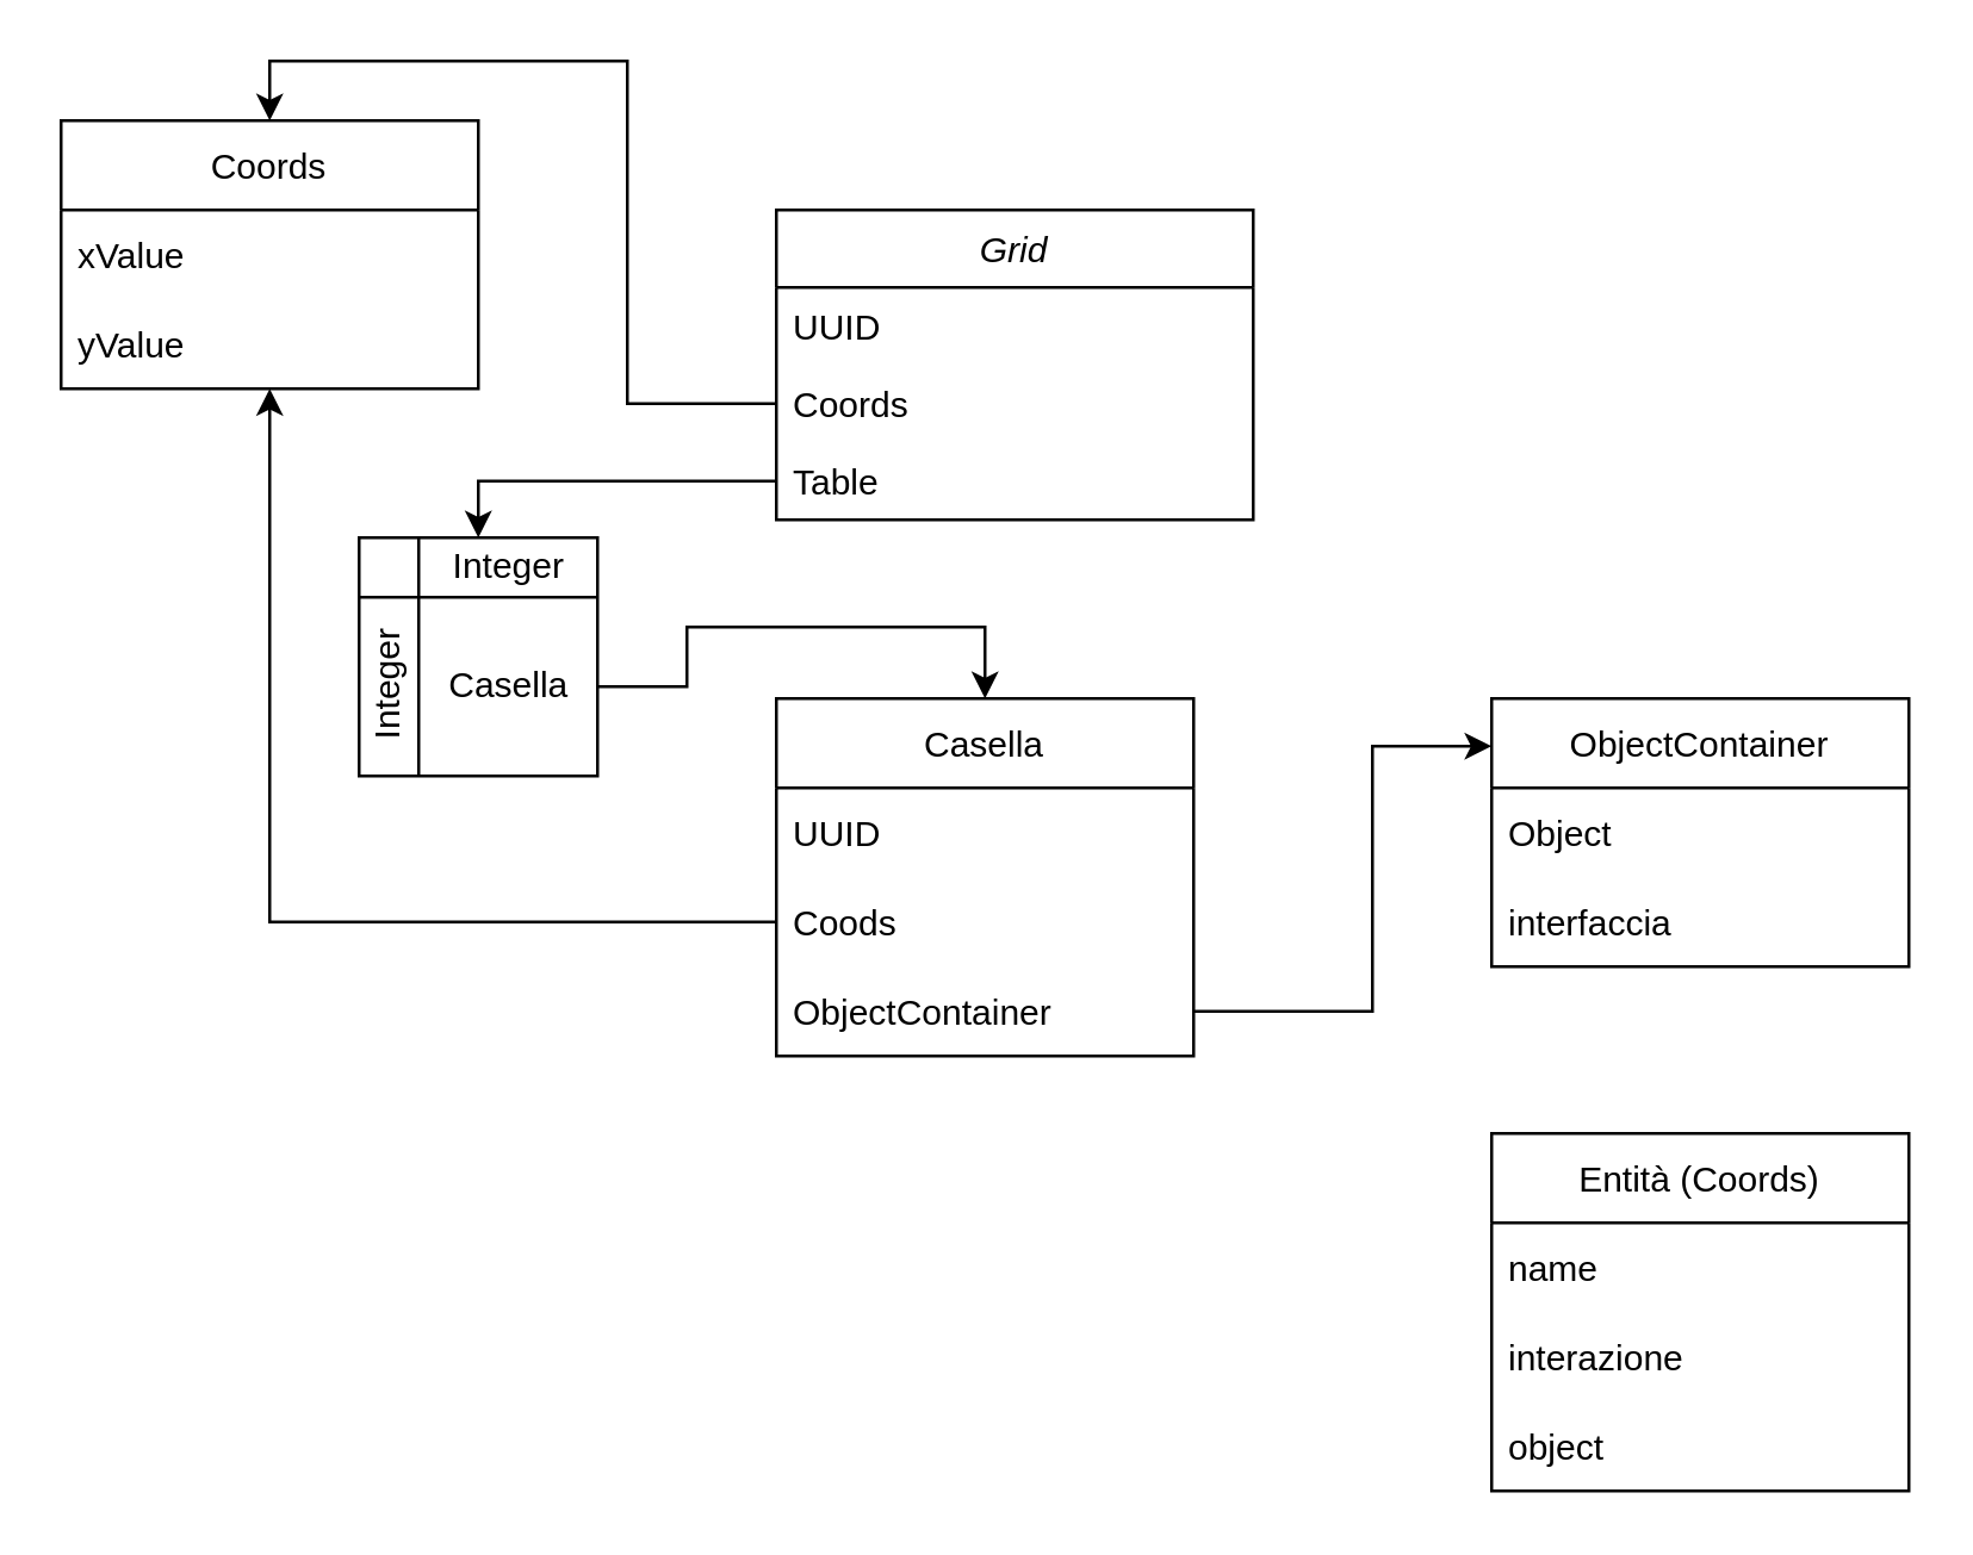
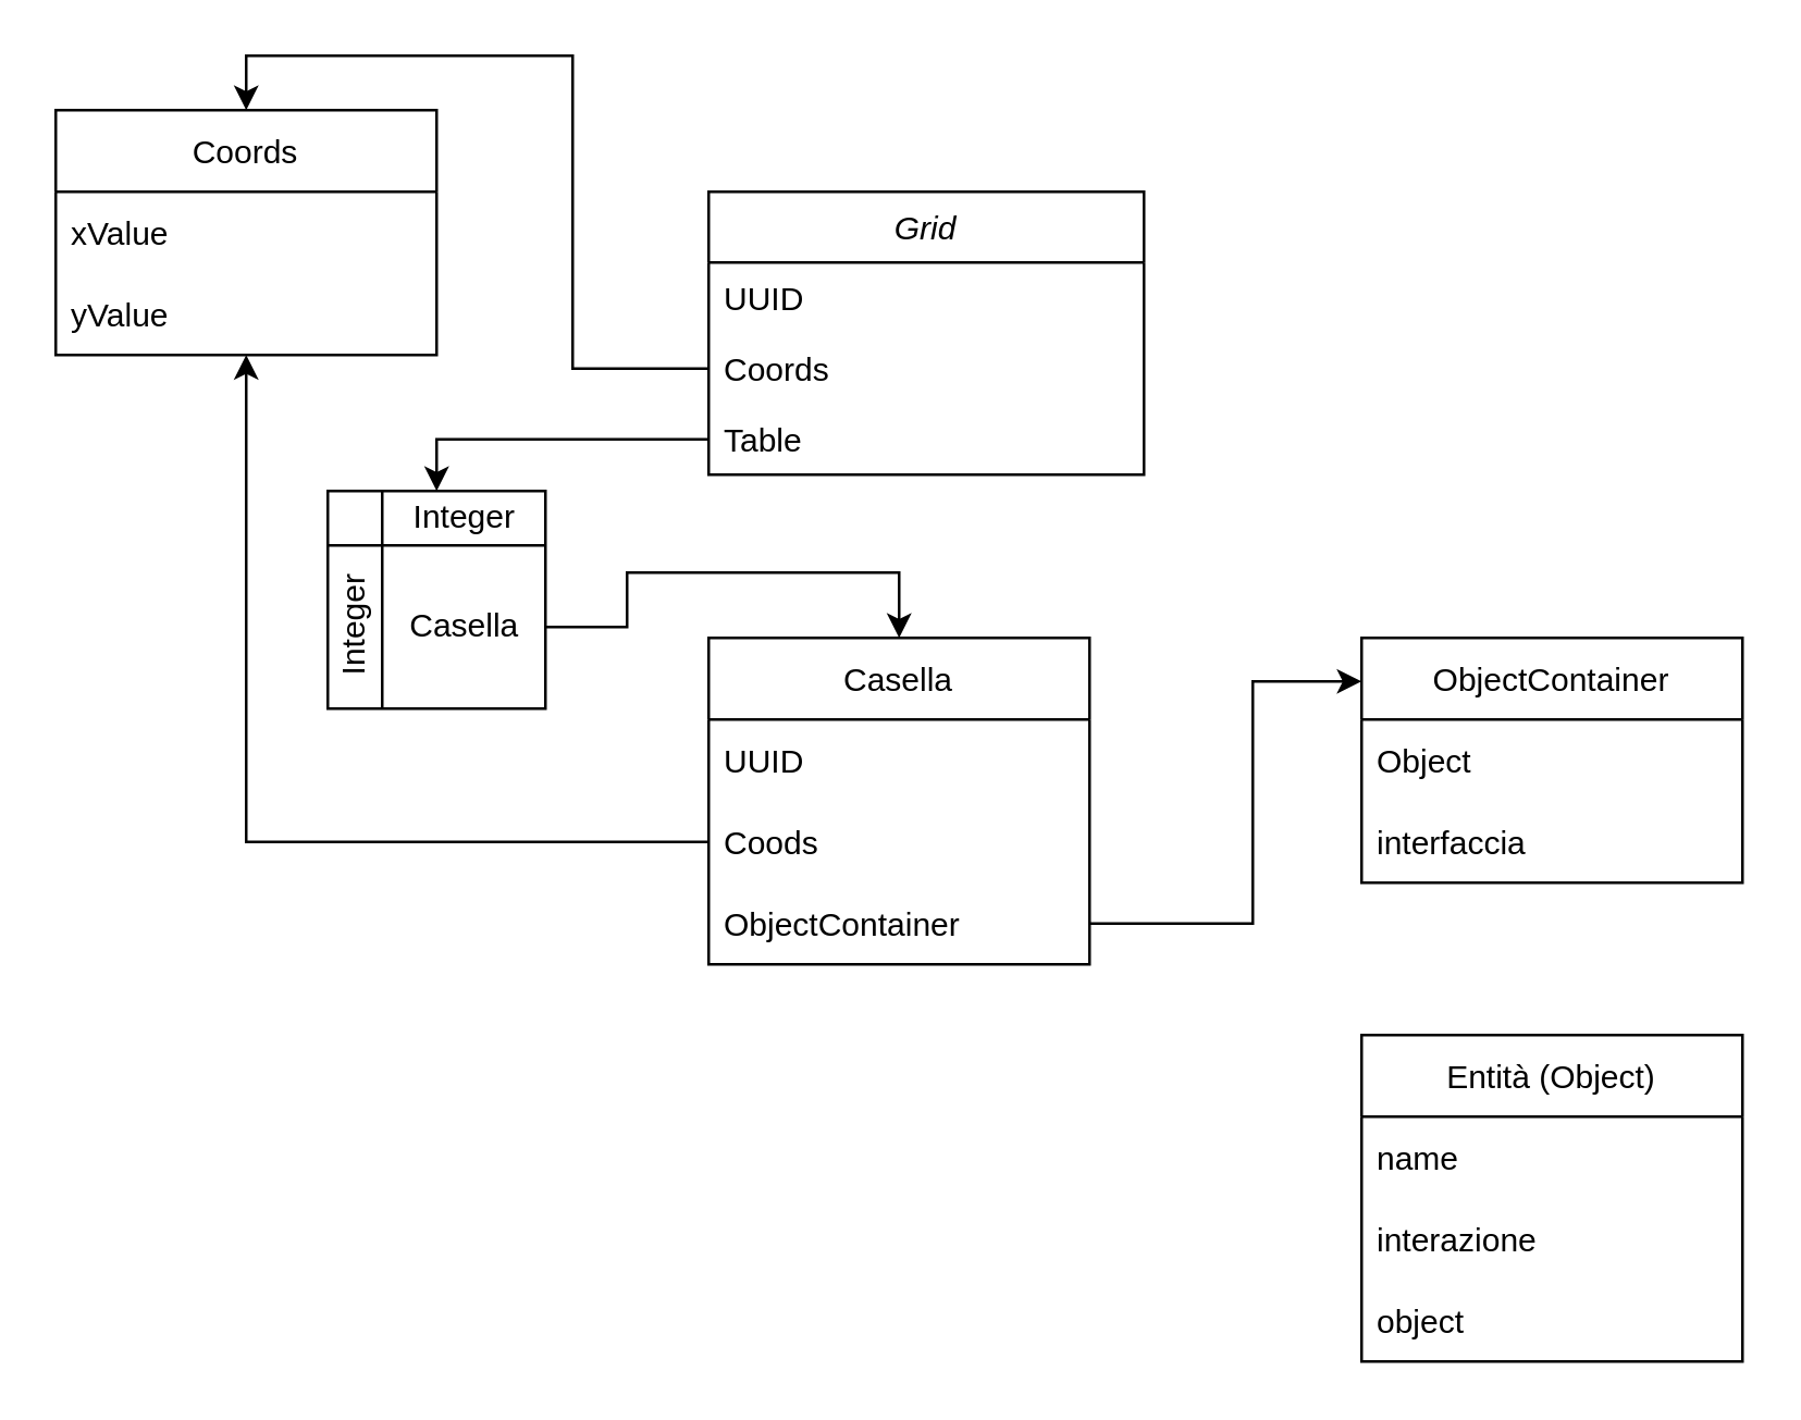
  <mxCell id="0" />
  <mxCell id="1" parent="0" />
  <mxCell id="2" value="Grid" style="swimlane;fontStyle=2;align=center;verticalAlign=top;childLayout=stackLayout;horizontal=1;startSize=26;horizontalStack=0;resizeParent=1;resizeLast=0;collapsible=1;marginBottom=0;rounded=0;shadow=0;strokeWidth=1;" parent="1" vertex="1"><mxGeometry x="260" y="70" width="160" height="104" as="geometry"><mxRectangle x="230" y="140" width="160" height="26" as="alternateBounds" /></mxGeometry></mxCell>
  <mxCell id="3" value="UUID" style="text;align=left;verticalAlign=top;spacingLeft=4;spacingRight=4;overflow=hidden;rotatable=0;points=[[0,0.5],[1,0.5]];portConstraint=eastwest;" parent="2" vertex="1"><mxGeometry y="26" width="160" height="26" as="geometry" /></mxCell>
  <mxCell id="4" value="Coords" style="text;align=left;verticalAlign=top;spacingLeft=4;spacingRight=4;overflow=hidden;rotatable=0;points=[[0,0.5],[1,0.5]];portConstraint=eastwest;rounded=0;shadow=0;html=0;" parent="2" vertex="1"><mxGeometry y="52" width="160" height="26" as="geometry" /></mxCell>
  <mxCell id="5" value="Table" style="text;align=left;verticalAlign=top;spacingLeft=4;spacingRight=4;overflow=hidden;rotatable=0;points=[[0,0.5],[1,0.5]];portConstraint=eastwest;rounded=0;shadow=0;html=0;" parent="2" vertex="1"><mxGeometry y="78" width="160" height="26" as="geometry" /></mxCell>
  <mxCell id="6" value="Coords" style="swimlane;fontStyle=0;childLayout=stackLayout;horizontal=1;startSize=30;horizontalStack=0;resizeParent=1;resizeParentMax=0;resizeLast=0;collapsible=1;marginBottom=0;" parent="1" vertex="1"><mxGeometry x="20" y="40" width="140" height="90" as="geometry" /></mxCell>
  <mxCell id="7" value="xValue" style="text;strokeColor=none;fillColor=none;align=left;verticalAlign=middle;spacingLeft=4;spacingRight=4;overflow=hidden;points=[[0,0.5],[1,0.5]];portConstraint=eastwest;rotatable=0;" parent="6" vertex="1"><mxGeometry y="30" width="140" height="30" as="geometry" /></mxCell>
  <mxCell id="8" value="yValue" style="text;strokeColor=none;fillColor=none;align=left;verticalAlign=middle;spacingLeft=4;spacingRight=4;overflow=hidden;points=[[0,0.5],[1,0.5]];portConstraint=eastwest;rotatable=0;" parent="6" vertex="1"><mxGeometry y="60" width="140" height="30" as="geometry" /></mxCell>
  <mxCell id="9" style="edgeStyle=orthogonalEdgeStyle;rounded=0;orthogonalLoop=1;jettySize=auto;html=1;" parent="1" source="4" target="6" edge="1"><mxGeometry relative="1" as="geometry"><Array as="points"><mxPoint x="210" y="135" /><mxPoint x="210" y="20" /><mxPoint x="90" y="20" /></Array></mxGeometry></mxCell>
  <mxCell id="10" style="edgeStyle=orthogonalEdgeStyle;rounded=0;orthogonalLoop=1;jettySize=auto;html=1;" parent="1" source="5" target="12" edge="1"><mxGeometry relative="1" as="geometry"><Array as="points"><mxPoint x="160" y="161" /></Array></mxGeometry></mxCell>
  <mxCell id="11" value="" style="group" parent="1" vertex="1" connectable="0"><mxGeometry x="120" y="180" width="80" height="80" as="geometry" /></mxCell>
  <mxCell id="12" value="" style="shape=internalStorage;whiteSpace=wrap;html=1;backgroundOutline=1;" parent="11" vertex="1"><mxGeometry width="80" height="80" as="geometry" /></mxCell>
  <mxCell id="13" value="Integer" style="text;html=1;align=center;verticalAlign=middle;resizable=0;points=[];autosize=1;strokeColor=none;fillColor=none;" parent="11" vertex="1"><mxGeometry x="25" width="50" height="20" as="geometry" /></mxCell>
  <mxCell id="14" value="Integer&lt;br&gt;" style="text;html=1;align=center;verticalAlign=middle;resizable=0;points=[];autosize=1;strokeColor=none;fillColor=none;rotation=-90;" parent="11" vertex="1"><mxGeometry x="-15" y="40" width="50" height="20" as="geometry" /></mxCell>
  <mxCell id="15" value="Casella&lt;br&gt;" style="text;html=1;align=center;verticalAlign=middle;resizable=0;points=[];autosize=1;strokeColor=none;fillColor=none;" parent="11" vertex="1"><mxGeometry x="20" y="40" width="60" height="20" as="geometry" /></mxCell>
  <mxCell id="16" value="Casella" style="swimlane;fontStyle=0;childLayout=stackLayout;horizontal=1;startSize=30;horizontalStack=0;resizeParent=1;resizeParentMax=0;resizeLast=0;collapsible=1;marginBottom=0;" parent="1" vertex="1"><mxGeometry x="260" y="234" width="140" height="120" as="geometry" /></mxCell>
  <mxCell id="17" value="UUID" style="text;strokeColor=none;fillColor=none;align=left;verticalAlign=middle;spacingLeft=4;spacingRight=4;overflow=hidden;points=[[0,0.5],[1,0.5]];portConstraint=eastwest;rotatable=0;" parent="16" vertex="1"><mxGeometry y="30" width="140" height="30" as="geometry" /></mxCell>
  <mxCell id="18" value="Coods" style="text;strokeColor=none;fillColor=none;align=left;verticalAlign=middle;spacingLeft=4;spacingRight=4;overflow=hidden;points=[[0,0.5],[1,0.5]];portConstraint=eastwest;rotatable=0;" parent="16" vertex="1"><mxGeometry y="60" width="140" height="30" as="geometry" /></mxCell>
  <mxCell id="19" value="ObjectContainer" style="text;strokeColor=none;fillColor=none;align=left;verticalAlign=middle;spacingLeft=4;spacingRight=4;overflow=hidden;points=[[0,0.5],[1,0.5]];portConstraint=eastwest;rotatable=0;" parent="16" vertex="1"><mxGeometry y="90" width="140" height="30" as="geometry" /></mxCell>
  <mxCell id="20" style="edgeStyle=orthogonalEdgeStyle;rounded=0;orthogonalLoop=1;jettySize=auto;html=1;" parent="1" source="15" target="16" edge="1"><mxGeometry relative="1" as="geometry"><Array as="points"><mxPoint x="230" y="230" /><mxPoint x="230" y="210" /><mxPoint x="330" y="210" /></Array></mxGeometry></mxCell>
  <mxCell id="21" style="edgeStyle=orthogonalEdgeStyle;rounded=0;orthogonalLoop=1;jettySize=auto;html=1;" parent="1" source="18" target="6" edge="1"><mxGeometry relative="1" as="geometry" /></mxCell>
  <mxCell id="22" value="ObjectContainer" style="swimlane;fontStyle=0;childLayout=stackLayout;horizontal=1;startSize=30;horizontalStack=0;resizeParent=1;resizeParentMax=0;resizeLast=0;collapsible=1;marginBottom=0;" vertex="1" parent="1"><mxGeometry x="500" y="234" width="140" height="90" as="geometry" /></mxCell>
  <mxCell id="23" value="Object" style="text;strokeColor=none;fillColor=none;align=left;verticalAlign=middle;spacingLeft=4;spacingRight=4;overflow=hidden;points=[[0,0.5],[1,0.5]];portConstraint=eastwest;rotatable=0;" vertex="1" parent="22"><mxGeometry y="30" width="140" height="30" as="geometry" /></mxCell>
  <mxCell id="24" value="interfaccia" style="text;strokeColor=none;fillColor=none;align=left;verticalAlign=middle;spacingLeft=4;spacingRight=4;overflow=hidden;points=[[0,0.5],[1,0.5]];portConstraint=eastwest;rotatable=0;" vertex="1" parent="22"><mxGeometry y="60" width="140" height="30" as="geometry" /></mxCell>
  <mxCell id="25" style="edgeStyle=orthogonalEdgeStyle;rounded=0;orthogonalLoop=1;jettySize=auto;html=1;" edge="1" parent="1" source="19" target="22"><mxGeometry relative="1" as="geometry"><Array as="points"><mxPoint x="460" y="339" /><mxPoint x="460" y="250" /></Array></mxGeometry></mxCell>
- <mxCell id="26" value="Entità (Coords)" style="swimlane;fontStyle=0;childLayout=stackLayout;horizontal=1;startSize=30;horizontalStack=0;resizeParent=1;resizeParentMax=0;resizeLast=0;collapsible=1;marginBottom=0;" vertex="1" parent="1"><mxGeometry x="500" y="380" width="140" height="120" as="geometry" /></mxCell>
+ <mxCell id="26" value="Entità (Object)" style="swimlane;fontStyle=0;childLayout=stackLayout;horizontal=1;startSize=30;horizontalStack=0;resizeParent=1;resizeParentMax=0;resizeLast=0;collapsible=1;marginBottom=0;" vertex="1" parent="1"><mxGeometry x="500" y="380" width="140" height="120" as="geometry" /></mxCell>
  <mxCell id="27" value="name" style="text;strokeColor=none;fillColor=none;align=left;verticalAlign=middle;spacingLeft=4;spacingRight=4;overflow=hidden;points=[[0,0.5],[1,0.5]];portConstraint=eastwest;rotatable=0;" vertex="1" parent="26"><mxGeometry y="30" width="140" height="30" as="geometry" /></mxCell>
  <mxCell id="28" value="interazione" style="text;strokeColor=none;fillColor=none;align=left;verticalAlign=middle;spacingLeft=4;spacingRight=4;overflow=hidden;points=[[0,0.5],[1,0.5]];portConstraint=eastwest;rotatable=0;" vertex="1" parent="26"><mxGeometry y="60" width="140" height="30" as="geometry" /></mxCell>
  <mxCell id="29" value="object" style="text;strokeColor=none;fillColor=none;align=left;verticalAlign=middle;spacingLeft=4;spacingRight=4;overflow=hidden;points=[[0,0.5],[1,0.5]];portConstraint=eastwest;rotatable=0;" vertex="1" parent="26"><mxGeometry y="90" width="140" height="30" as="geometry" /></mxCell>
